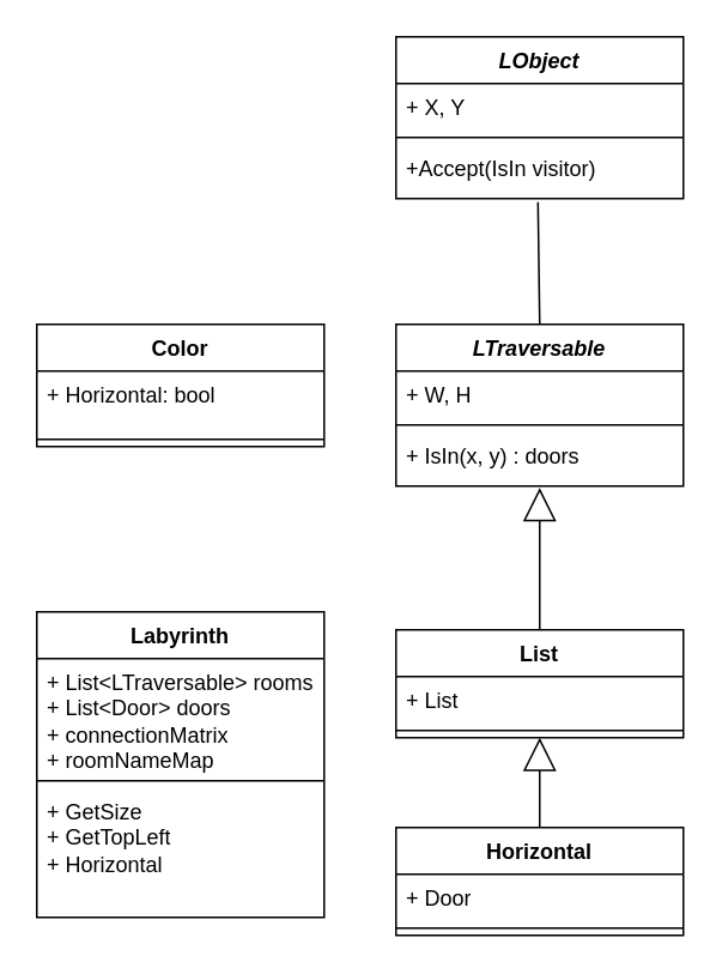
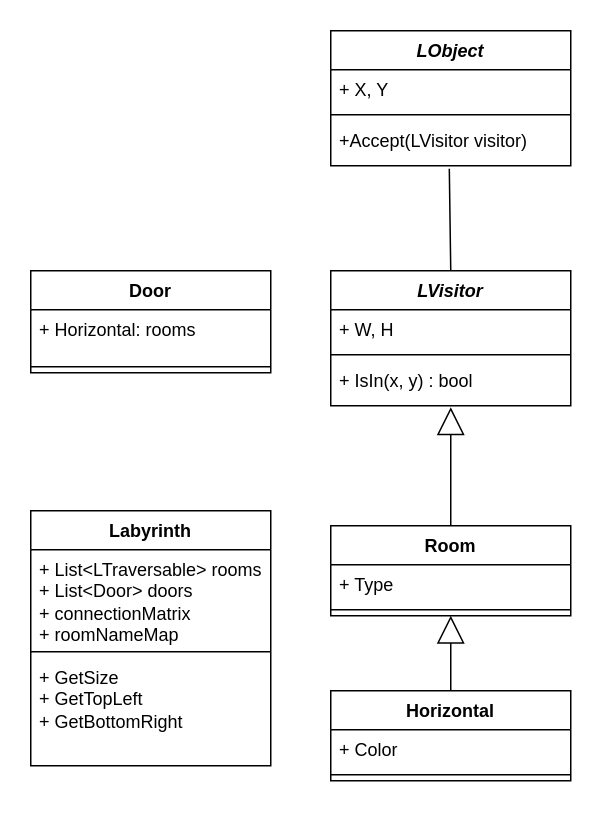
  <mxCell id="0" />
  <mxCell id="1" parent="0" />
  <mxCell id="2" value="&lt;i&gt;LObject&lt;/i&gt;" style="swimlane;fontStyle=1;align=center;verticalAlign=top;childLayout=stackLayout;horizontal=1;startSize=26;horizontalStack=0;resizeParent=1;resizeParentMax=0;resizeLast=0;collapsible=1;marginBottom=0;whiteSpace=wrap;html=1;" vertex="1" parent="1"><mxGeometry x="220" y="20" width="160" height="90" as="geometry" /></mxCell>
  <mxCell id="3" value="+ X, Y" style="text;strokeColor=none;fillColor=none;align=left;verticalAlign=top;spacingLeft=4;spacingRight=4;overflow=hidden;rotatable=0;points=[[0,0.5],[1,0.5]];portConstraint=eastwest;whiteSpace=wrap;html=1;" vertex="1" parent="2"><mxGeometry y="26" width="160" height="26" as="geometry" /></mxCell>
  <mxCell id="4" value="" style="line;strokeWidth=1;fillColor=none;align=left;verticalAlign=middle;spacingTop=-1;spacingLeft=3;spacingRight=3;rotatable=0;labelPosition=right;points=[];portConstraint=eastwest;strokeColor=inherit;" vertex="1" parent="2"><mxGeometry y="52" width="160" height="8" as="geometry" /></mxCell>
- <mxCell id="5" value="+Accept(IsIn visitor)" style="text;strokeColor=none;fillColor=none;align=left;verticalAlign=top;spacingLeft=4;spacingRight=4;overflow=hidden;rotatable=0;points=[[0,0.5],[1,0.5]];portConstraint=eastwest;whiteSpace=wrap;html=1;" vertex="1" parent="2"><mxGeometry y="60" width="160" height="30" as="geometry" /></mxCell>
- <mxCell id="6" value="&lt;i&gt;LTraversable&lt;/i&gt;" style="swimlane;fontStyle=1;align=center;verticalAlign=top;childLayout=stackLayout;horizontal=1;startSize=26;horizontalStack=0;resizeParent=1;resizeParentMax=0;resizeLast=0;collapsible=1;marginBottom=0;whiteSpace=wrap;html=1;" vertex="1" parent="1"><mxGeometry x="220" y="180" width="160" height="90" as="geometry" /></mxCell>
+ <mxCell id="5" value="+Accept(LVisitor visitor)" style="text;strokeColor=none;fillColor=none;align=left;verticalAlign=top;spacingLeft=4;spacingRight=4;overflow=hidden;rotatable=0;points=[[0,0.5],[1,0.5]];portConstraint=eastwest;whiteSpace=wrap;html=1;" vertex="1" parent="2"><mxGeometry y="60" width="160" height="30" as="geometry" /></mxCell>
+ <mxCell id="6" value="&lt;i&gt;LVisitor&lt;/i&gt;" style="swimlane;fontStyle=1;align=center;verticalAlign=top;childLayout=stackLayout;horizontal=1;startSize=26;horizontalStack=0;resizeParent=1;resizeParentMax=0;resizeLast=0;collapsible=1;marginBottom=0;whiteSpace=wrap;html=1;" vertex="1" parent="1"><mxGeometry x="220" y="180" width="160" height="90" as="geometry" /></mxCell>
  <mxCell id="7" value="+ W, H" style="text;strokeColor=none;fillColor=none;align=left;verticalAlign=top;spacingLeft=4;spacingRight=4;overflow=hidden;rotatable=0;points=[[0,0.5],[1,0.5]];portConstraint=eastwest;whiteSpace=wrap;html=1;" vertex="1" parent="6"><mxGeometry y="26" width="160" height="26" as="geometry" /></mxCell>
  <mxCell id="8" value="" style="line;strokeWidth=1;fillColor=none;align=left;verticalAlign=middle;spacingTop=-1;spacingLeft=3;spacingRight=3;rotatable=0;labelPosition=right;points=[];portConstraint=eastwest;strokeColor=inherit;" vertex="1" parent="6"><mxGeometry y="52" width="160" height="8" as="geometry" /></mxCell>
- <mxCell id="9" value="+ IsIn(x, y) : doors" style="text;strokeColor=none;fillColor=none;align=left;verticalAlign=top;spacingLeft=4;spacingRight=4;overflow=hidden;rotatable=0;points=[[0,0.5],[1,0.5]];portConstraint=eastwest;whiteSpace=wrap;html=1;" vertex="1" parent="6"><mxGeometry y="60" width="160" height="30" as="geometry" /></mxCell>
- <mxCell id="10" value="Color" style="swimlane;fontStyle=1;align=center;verticalAlign=top;childLayout=stackLayout;horizontal=1;startSize=26;horizontalStack=0;resizeParent=1;resizeParentMax=0;resizeLast=0;collapsible=1;marginBottom=0;whiteSpace=wrap;html=1;" vertex="1" parent="1"><mxGeometry x="20" y="180" width="160" height="68" as="geometry" /></mxCell>
- <mxCell id="11" value="+ Horizontal: bool&lt;br&gt;" style="text;strokeColor=none;fillColor=none;align=left;verticalAlign=top;spacingLeft=4;spacingRight=4;overflow=hidden;rotatable=0;points=[[0,0.5],[1,0.5]];portConstraint=eastwest;whiteSpace=wrap;html=1;" vertex="1" parent="10"><mxGeometry y="26" width="160" height="34" as="geometry" /></mxCell>
+ <mxCell id="9" value="+ IsIn(x, y) : bool" style="text;strokeColor=none;fillColor=none;align=left;verticalAlign=top;spacingLeft=4;spacingRight=4;overflow=hidden;rotatable=0;points=[[0,0.5],[1,0.5]];portConstraint=eastwest;whiteSpace=wrap;html=1;" vertex="1" parent="6"><mxGeometry y="60" width="160" height="30" as="geometry" /></mxCell>
+ <mxCell id="10" value="Door" style="swimlane;fontStyle=1;align=center;verticalAlign=top;childLayout=stackLayout;horizontal=1;startSize=26;horizontalStack=0;resizeParent=1;resizeParentMax=0;resizeLast=0;collapsible=1;marginBottom=0;whiteSpace=wrap;html=1;" vertex="1" parent="1"><mxGeometry x="20" y="180" width="160" height="68" as="geometry" /></mxCell>
+ <mxCell id="11" value="+ Horizontal: rooms&lt;br&gt;" style="text;strokeColor=none;fillColor=none;align=left;verticalAlign=top;spacingLeft=4;spacingRight=4;overflow=hidden;rotatable=0;points=[[0,0.5],[1,0.5]];portConstraint=eastwest;whiteSpace=wrap;html=1;" vertex="1" parent="10"><mxGeometry y="26" width="160" height="34" as="geometry" /></mxCell>
  <mxCell id="12" value="" style="line;strokeWidth=1;fillColor=none;align=left;verticalAlign=middle;spacingTop=-1;spacingLeft=3;spacingRight=3;rotatable=0;labelPosition=right;points=[];portConstraint=eastwest;strokeColor=inherit;" vertex="1" parent="10"><mxGeometry y="60" width="160" height="8" as="geometry" /></mxCell>
- <mxCell id="13" value="List" style="swimlane;fontStyle=1;align=center;verticalAlign=top;childLayout=stackLayout;horizontal=1;startSize=26;horizontalStack=0;resizeParent=1;resizeParentMax=0;resizeLast=0;collapsible=1;marginBottom=0;whiteSpace=wrap;html=1;" vertex="1" parent="1"><mxGeometry x="220" y="350" width="160" height="60" as="geometry" /></mxCell>
- <mxCell id="14" value="+ List" style="text;strokeColor=none;fillColor=none;align=left;verticalAlign=top;spacingLeft=4;spacingRight=4;overflow=hidden;rotatable=0;points=[[0,0.5],[1,0.5]];portConstraint=eastwest;whiteSpace=wrap;html=1;" vertex="1" parent="13"><mxGeometry y="26" width="160" height="26" as="geometry" /></mxCell>
+ <mxCell id="13" value="Room" style="swimlane;fontStyle=1;align=center;verticalAlign=top;childLayout=stackLayout;horizontal=1;startSize=26;horizontalStack=0;resizeParent=1;resizeParentMax=0;resizeLast=0;collapsible=1;marginBottom=0;whiteSpace=wrap;html=1;" vertex="1" parent="1"><mxGeometry x="220" y="350" width="160" height="60" as="geometry" /></mxCell>
+ <mxCell id="14" value="+ Type" style="text;strokeColor=none;fillColor=none;align=left;verticalAlign=top;spacingLeft=4;spacingRight=4;overflow=hidden;rotatable=0;points=[[0,0.5],[1,0.5]];portConstraint=eastwest;whiteSpace=wrap;html=1;" vertex="1" parent="13"><mxGeometry y="26" width="160" height="26" as="geometry" /></mxCell>
  <mxCell id="15" value="" style="line;strokeWidth=1;fillColor=none;align=left;verticalAlign=middle;spacingTop=-1;spacingLeft=3;spacingRight=3;rotatable=0;labelPosition=right;points=[];portConstraint=eastwest;strokeColor=inherit;" vertex="1" parent="13"><mxGeometry y="52" width="160" height="8" as="geometry" /></mxCell>
  <mxCell id="16" value="" style="endArrow=none;endSize=16;endFill=0;html=1;rounded=0;exitX=0.5;exitY=0;exitDx=0;exitDy=0;entryX=0.494;entryY=1.067;entryDx=0;entryDy=0;entryPerimeter=0;" edge="1" parent="1" source="6" target="5"><mxGeometry width="160" relative="1" as="geometry"><mxPoint x="510" y="290" as="sourcePoint" /><mxPoint x="680" y="290" as="targetPoint" /></mxGeometry></mxCell>
  <mxCell id="17" value="" style="endArrow=block;endSize=16;endFill=0;html=1;rounded=0;exitX=0.5;exitY=0;exitDx=0;exitDy=0;entryX=0.5;entryY=1.033;entryDx=0;entryDy=0;entryPerimeter=0;" edge="1" parent="1" source="13" target="9"><mxGeometry width="160" relative="1" as="geometry"><mxPoint x="520" y="300" as="sourcePoint" /><mxPoint x="690" y="300" as="targetPoint" /></mxGeometry></mxCell>
  <mxCell id="18" value="Labyrinth" style="swimlane;fontStyle=1;align=center;verticalAlign=top;childLayout=stackLayout;horizontal=1;startSize=26;horizontalStack=0;resizeParent=1;resizeParentMax=0;resizeLast=0;collapsible=1;marginBottom=0;whiteSpace=wrap;html=1;" vertex="1" parent="1"><mxGeometry x="20" y="340" width="160" height="170" as="geometry" /></mxCell>
  <mxCell id="19" value="+ List&amp;lt;LTraversable&amp;gt; rooms&lt;br&gt;+ List&amp;lt;Door&amp;gt; doors&lt;br&gt;+ connectionMatrix&lt;br&gt;+ roomNameMap" style="text;strokeColor=none;fillColor=none;align=left;verticalAlign=top;spacingLeft=4;spacingRight=4;overflow=hidden;rotatable=0;points=[[0,0.5],[1,0.5]];portConstraint=eastwest;whiteSpace=wrap;html=1;" vertex="1" parent="18"><mxGeometry y="26" width="160" height="64" as="geometry" /></mxCell>
  <mxCell id="20" value="" style="line;strokeWidth=1;fillColor=none;align=left;verticalAlign=middle;spacingTop=-1;spacingLeft=3;spacingRight=3;rotatable=0;labelPosition=right;points=[];portConstraint=eastwest;strokeColor=inherit;" vertex="1" parent="18"><mxGeometry y="90" width="160" height="8" as="geometry" /></mxCell>
- <mxCell id="21" value="+ GetSize&lt;br&gt;+ GetTopLeft&lt;br&gt;+ Horizontal" style="text;strokeColor=none;fillColor=none;align=left;verticalAlign=top;spacingLeft=4;spacingRight=4;overflow=hidden;rotatable=0;points=[[0,0.5],[1,0.5]];portConstraint=eastwest;whiteSpace=wrap;html=1;" vertex="1" parent="18"><mxGeometry y="98" width="160" height="72" as="geometry" /></mxCell>
+ <mxCell id="21" value="+ GetSize&lt;br&gt;+ GetTopLeft&lt;br&gt;+ GetBottomRight" style="text;strokeColor=none;fillColor=none;align=left;verticalAlign=top;spacingLeft=4;spacingRight=4;overflow=hidden;rotatable=0;points=[[0,0.5],[1,0.5]];portConstraint=eastwest;whiteSpace=wrap;html=1;" vertex="1" parent="18"><mxGeometry y="98" width="160" height="72" as="geometry" /></mxCell>
  <mxCell id="22" value="" style="endArrow=block;endSize=16;endFill=0;html=1;rounded=0;exitX=0.5;exitY=0;exitDx=0;exitDy=0;entryX=0.5;entryY=1;entryDx=0;entryDy=0;" edge="1" parent="1" source="23" target="13"><mxGeometry width="160" relative="1" as="geometry"><mxPoint x="540" y="320" as="sourcePoint" /><mxPoint x="710" y="320" as="targetPoint" /></mxGeometry></mxCell>
  <mxCell id="23" value="Horizontal" style="swimlane;fontStyle=1;align=center;verticalAlign=top;childLayout=stackLayout;horizontal=1;startSize=26;horizontalStack=0;resizeParent=1;resizeParentMax=0;resizeLast=0;collapsible=1;marginBottom=0;whiteSpace=wrap;html=1;" vertex="1" parent="1"><mxGeometry x="220" y="460" width="160" height="60" as="geometry" /></mxCell>
- <mxCell id="24" value="+ Door" style="text;strokeColor=none;fillColor=none;align=left;verticalAlign=top;spacingLeft=4;spacingRight=4;overflow=hidden;rotatable=0;points=[[0,0.5],[1,0.5]];portConstraint=eastwest;whiteSpace=wrap;html=1;" vertex="1" parent="23"><mxGeometry y="26" width="160" height="26" as="geometry" /></mxCell>
+ <mxCell id="24" value="+ Color" style="text;strokeColor=none;fillColor=none;align=left;verticalAlign=top;spacingLeft=4;spacingRight=4;overflow=hidden;rotatable=0;points=[[0,0.5],[1,0.5]];portConstraint=eastwest;whiteSpace=wrap;html=1;" vertex="1" parent="23"><mxGeometry y="26" width="160" height="26" as="geometry" /></mxCell>
  <mxCell id="25" value="" style="line;strokeWidth=1;fillColor=none;align=left;verticalAlign=middle;spacingTop=-1;spacingLeft=3;spacingRight=3;rotatable=0;labelPosition=right;points=[];portConstraint=eastwest;strokeColor=inherit;" vertex="1" parent="23"><mxGeometry y="52" width="160" height="8" as="geometry" /></mxCell>
